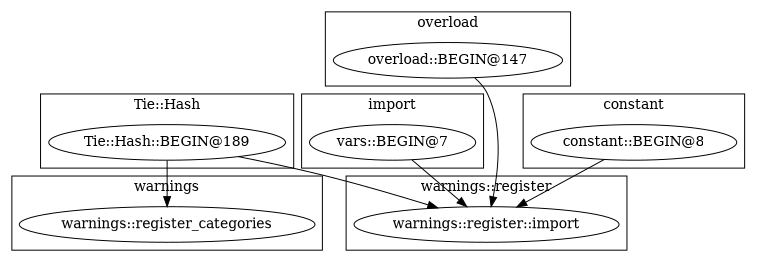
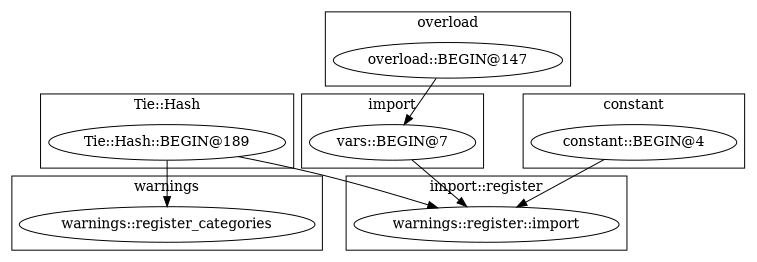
  digraph {
    "warnings::register_categories"
    "overload::BEGIN@147"
    "vars::BEGIN@7"
    "Tie::Hash::BEGIN@189"
-   "constant::BEGIN@4" [label="constant::BEGIN@8"]
+   "constant::BEGIN@4"
    "warnings::register::import"
    subgraph cluster_1 {
      label=warnings
      "warnings::register_categories"
    }
    subgraph cluster_2 {
      label=overload
      "overload::BEGIN@147"
    }
    subgraph cluster_3 {
      label=import
      "vars::BEGIN@7"
    }
    subgraph cluster_4 {
      label="Tie::Hash"
      "Tie::Hash::BEGIN@189"
    }
    subgraph cluster_5 {
      label=constant
      "constant::BEGIN@4"
    }
    subgraph cluster_6 {
-     label="warnings::register"
+     label="import::register"
      "warnings::register::import"
    }
-   "overload::BEGIN@147" -> "warnings::register::import"
+   "overload::BEGIN@147" -> "vars::BEGIN@7"
    "vars::BEGIN@7" -> "warnings::register::import"
    "Tie::Hash::BEGIN@189" -> "warnings::register_categories"
    "Tie::Hash::BEGIN@189" -> "warnings::register::import"
    "constant::BEGIN@4" -> "warnings::register::import"
  }
